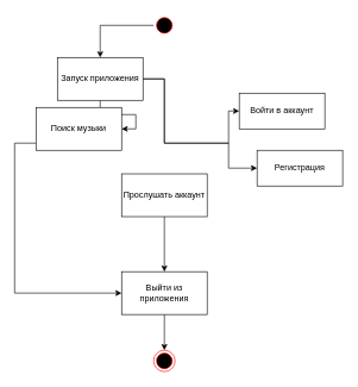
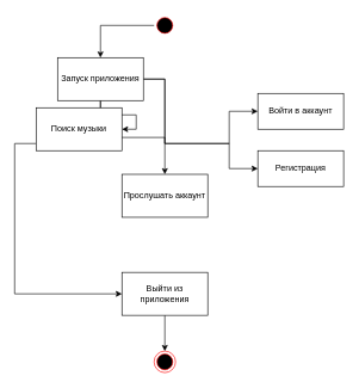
  <mxCell id="0" />
  <mxCell id="1" parent="0" />
  <mxCell id="2" value="" style="edgeStyle=orthogonalEdgeStyle;rounded=0;orthogonalLoop=1;jettySize=auto;html=1;entryX=1;entryY=0.5;entryDx=0;entryDy=0;" parent="1" source="6" target="11" edge="1"><mxGeometry relative="1" as="geometry"><mxPoint x="230" y="180" as="targetPoint" /></mxGeometry></mxCell>
+ <mxCell id="3" style="edgeStyle=orthogonalEdgeStyle;rounded=0;orthogonalLoop=1;jettySize=auto;html=1;entryX=0.5;entryY=0;entryDx=0;entryDy=0;" parent="1" source="6" target="8" edge="1"><mxGeometry relative="1" as="geometry" /></mxCell>
  <mxCell id="4" style="edgeStyle=orthogonalEdgeStyle;rounded=0;orthogonalLoop=1;jettySize=auto;html=1;entryX=0;entryY=0.5;entryDx=0;entryDy=0;" parent="1" source="6" target="9" edge="1"><mxGeometry relative="1" as="geometry"><Array as="points"><mxPoint x="230" y="200" /><mxPoint x="320" y="200" /><mxPoint x="320" y="155" /></Array></mxGeometry></mxCell>
  <mxCell id="5" style="edgeStyle=orthogonalEdgeStyle;rounded=0;orthogonalLoop=1;jettySize=auto;html=1;entryX=0;entryY=0.5;entryDx=0;entryDy=0;" parent="1" source="6" edge="1"><mxGeometry relative="1" as="geometry"><mxPoint x="360" y="235" as="targetPoint" /><Array as="points"><mxPoint x="230" y="200" /><mxPoint x="320" y="200" /><mxPoint x="320" y="235" /></Array></mxGeometry></mxCell>
  <mxCell id="6" value="Запуск приложения" style="rounded=0;whiteSpace=wrap;html=1;" parent="1" vertex="1"><mxGeometry x="80" y="80" width="120" height="60" as="geometry" /></mxCell>
- <mxCell id="7" style="edgeStyle=orthogonalEdgeStyle;rounded=0;orthogonalLoop=1;jettySize=auto;html=1;entryX=0.5;entryY=0;entryDx=0;entryDy=0;" edge="1" parent="1" source="8" target="17"><mxGeometry relative="1" as="geometry" /></mxCell>
  <mxCell id="8" value="Прослушать аккаунт" style="whiteSpace=wrap;html=1;fillColor=rgb(255, 255, 255);strokeColor=rgb(0, 0, 0);fontColor=rgb(0, 0, 0);rounded=0;" parent="1" vertex="1"><mxGeometry x="170" y="243" width="120" height="60" as="geometry" /></mxCell>
- <mxCell id="9" value="Войти в аккаунт" style="html=1;whiteSpace=wrap;" parent="1" vertex="1"><mxGeometry x="335" y="130" width="120" height="50" as="geometry" /></mxCell>
+ <mxCell id="9" value="Войти в аккаунт" style="html=1;whiteSpace=wrap;" parent="1" vertex="1"><mxGeometry x="360" y="130" width="120" height="50" as="geometry" /></mxCell>
  <mxCell id="10" style="edgeStyle=orthogonalEdgeStyle;rounded=0;orthogonalLoop=1;jettySize=auto;html=1;entryX=0;entryY=0.5;entryDx=0;entryDy=0;" edge="1" parent="1" source="11" target="17"><mxGeometry relative="1" as="geometry"><Array as="points"><mxPoint x="20" y="200" /><mxPoint x="20" y="410" /></Array></mxGeometry></mxCell>
  <mxCell id="11" value="Поиск музыки" style="whiteSpace=wrap;html=1;fillColor=rgb(255, 255, 255);strokeColor=rgb(0, 0, 0);fontColor=rgb(0, 0, 0);rounded=0;" parent="1" vertex="1"><mxGeometry x="50" y="150" width="120" height="60" as="geometry" /></mxCell>
  <mxCell id="12" value="" style="ellipse;html=1;shape=endState;fillColor=#000000;strokeColor=#ff0000;" parent="1" vertex="1"><mxGeometry x="215" y="490" width="30" height="30" as="geometry" /></mxCell>
  <mxCell id="13" value="Регистрация" style="whiteSpace=wrap;html=1;fillColor=rgb(255, 255, 255);strokeColor=rgb(0, 0, 0);fontColor=rgb(0, 0, 0);" parent="1" vertex="1"><mxGeometry x="360" y="210" width="120" height="50" as="geometry" /></mxCell>
  <mxCell id="14" style="edgeStyle=orthogonalEdgeStyle;rounded=0;orthogonalLoop=1;jettySize=auto;html=1;entryX=0.5;entryY=0;entryDx=0;entryDy=0;" parent="1" source="15" target="6" edge="1"><mxGeometry relative="1" as="geometry" /></mxCell>
  <mxCell id="15" value="" style="ellipse;html=1;shape=startState;fillColor=#000000;strokeColor=#ff0000;" parent="1" vertex="1"><mxGeometry x="215" width="30" height="30" as="geometry" y="20" /></mxCell>
  <mxCell id="16" style="edgeStyle=orthogonalEdgeStyle;rounded=0;orthogonalLoop=1;jettySize=auto;html=1;entryX=0.5;entryY=0;entryDx=0;entryDy=0;" edge="1" parent="1" source="17" target="12"><mxGeometry relative="1" as="geometry" /></mxCell>
  <mxCell id="17" value="Выйти из приложения" style="rounded=0;whiteSpace=wrap;html=1;" vertex="1" parent="1"><mxGeometry x="170" y="380" width="120" height="60" as="geometry" /></mxCell>
